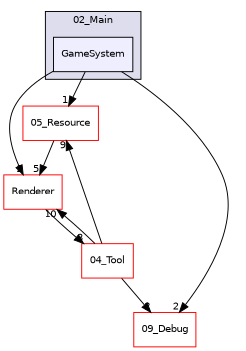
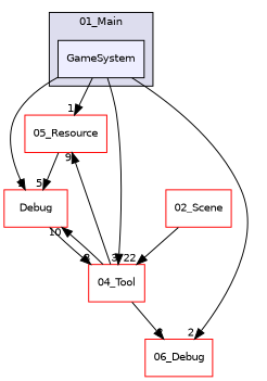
  digraph {
    compound=true
    node [fillcolor=white fontname=Helvetica fontsize=10 shape=box style=filled color=red]
    edge [headlabel=2 labeldistance=1.5 labelfontname=Helvetica labelfontsize=10]
    n1 [fillcolor="#eeeeff" label=GameSystem pencolor=black color=""]
    n2 [label="05_Resource"]
-   n3 [label=Renderer]
+   n3 [label=Debug]
    n4 [label="04_Tool"]
-   n5 [label="09_Debug"]
+   n5 [label="06_Debug"]
+   n6 [label="02_Scene"]
    subgraph cluster_1 {
      bgcolor="#ddddee"
      fontname=Helvetica
      fontsize=10
-     label="02_Main"
+     label="01_Main"
      pencolor=black
      n1
    }
    n1 -> n2 [headlabel=1]
    n1 -> n3
+   n1 -> n4 [headlabel=3]
    n1 -> n5
    n2 -> n3 [headlabel=5]
    n3 -> n4 [headlabel=3]
    n4 -> n2 [headlabel=9]
    n4 -> n3 [headlabel=10]
    n4 -> n5
+   n6 -> n4 [headlabel=22]
  }
